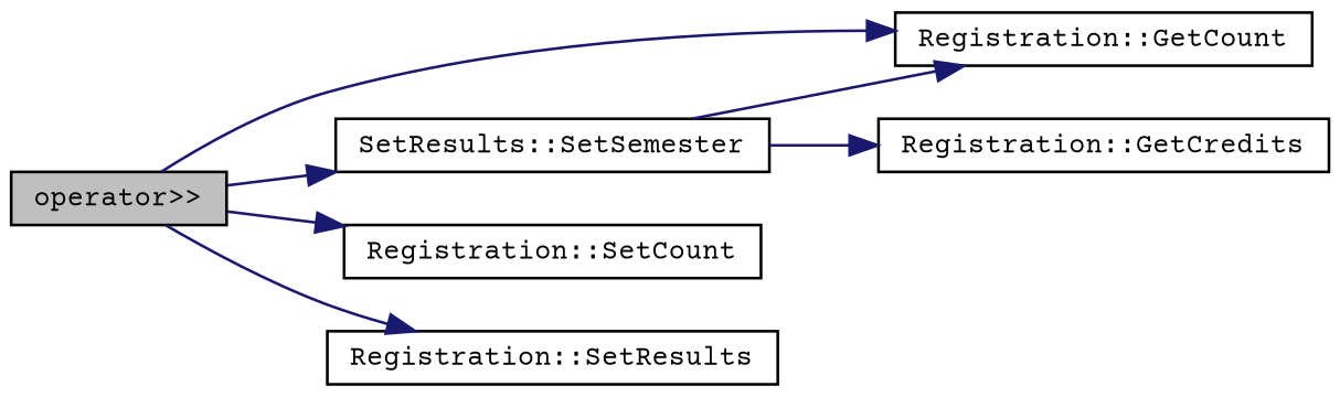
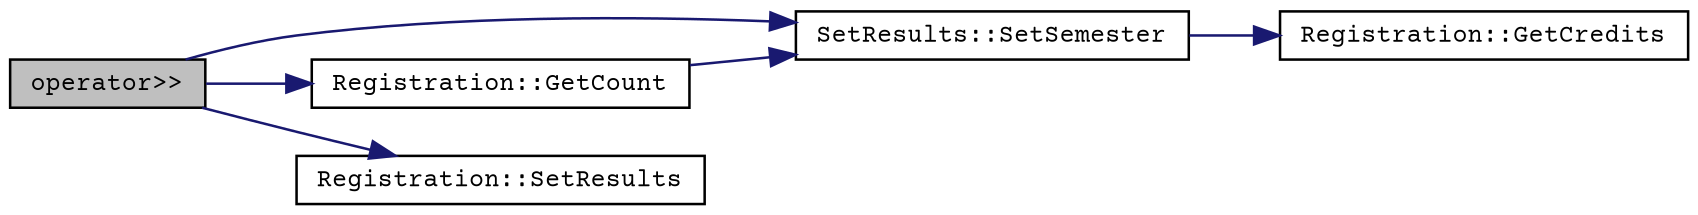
  digraph {
    fontname="Courier Prime"
    rankdir=LR
    node [color=black fillcolor=white fontname="Courier Prime" fontsize=10 shape=record style=filled]
    edge [color=midnightblue fontname="Courier Prime" fontsize=10 labelfontname=Helvetica labelfontsize=10 style=solid]
    n1 [fillcolor=grey75 fontcolor=black height=0.2 label="operator\>\>" width=0.4]
    n2 [height=0.2 label="SetResults::SetSemester" width=0.4]
    n3 [height=0.2 label="Registration::GetCount" width=0.4]
-   n4 [height=0.2 label="Registration::SetCount" width=0.4]
    n5 [height=0.2 label="Registration::SetResults" width=0.4]
    n6 [height=0.2 label="Registration::GetCredits" width=0.4]
    n1 -> n2
    n1 -> n3
-   n1 -> n4
    n1 -> n5
-   n2 -> n3
+   n3 -> n2
    n2 -> n6
  }
